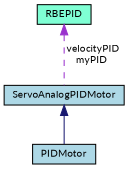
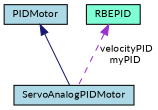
  digraph {
    fontname=Lato
    node [color=black fillcolor=lightblue fontname=Lato fontsize=10 shape=record style=filled]
    edge [dir=back fontname=Lato fontsize=10 labelfontname=Helvetica labelfontsize=10]
    n1 [fontcolor=black height=0.2 label=ServoAnalogPIDMotor width=0.4]
    n2 [height=0.2 label=PIDMotor width=0.4]
    n3 [fillcolor=aquamarine height=0.2 label=RBEPID width=0.4]
-   n1 -> n2 [color=midnightblue style=solid]
+   n2 -> n1 [color=midnightblue style=solid]
    n3 -> n1 [color=darkorchid3 label=" velocityPID\nmyPID" style=dashed]
  }
